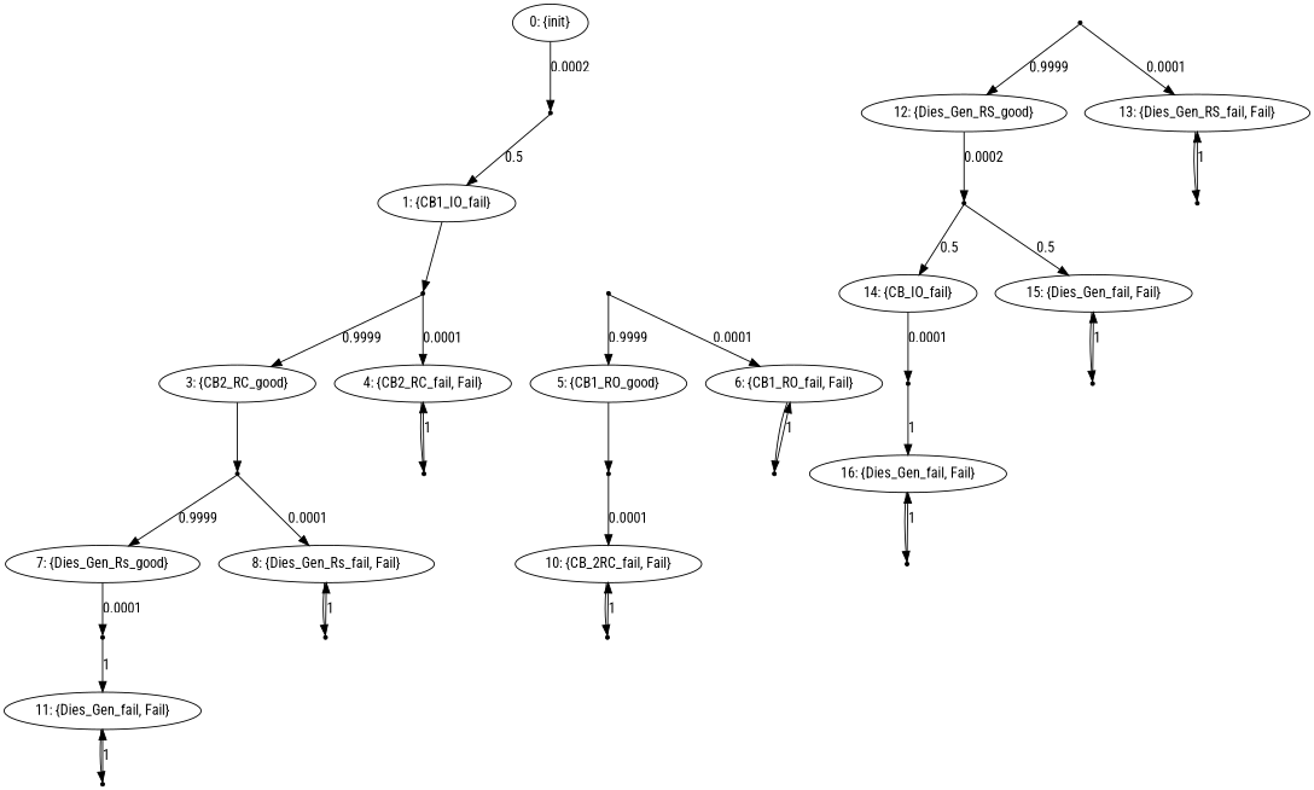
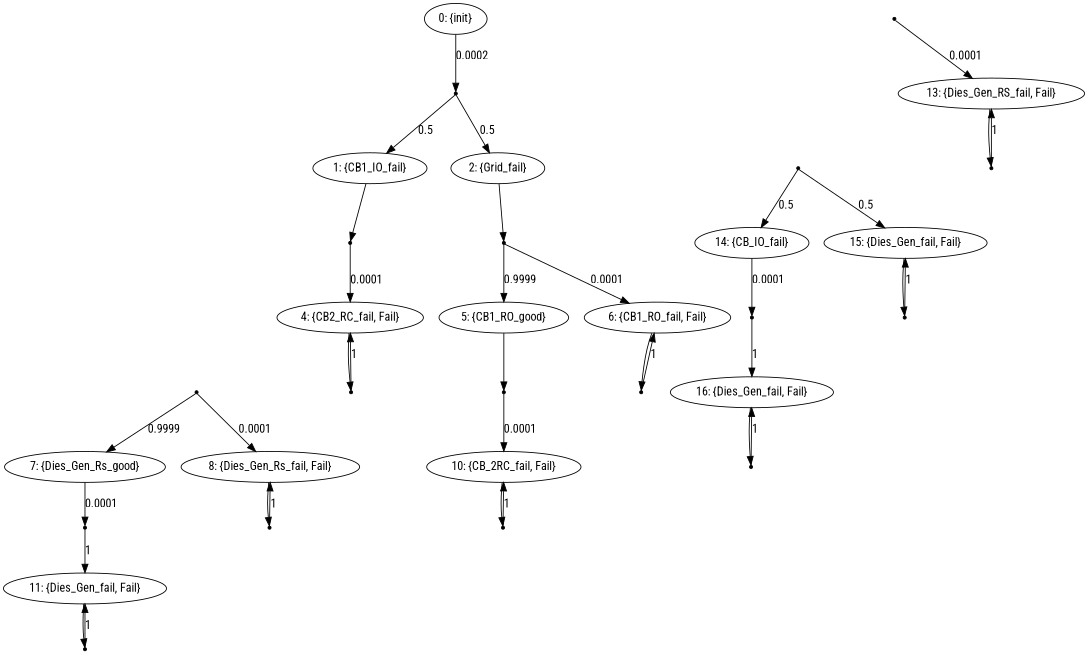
  digraph {
    fontname="Roboto Condensed"
    node [fontname="Roboto Condensed" shape=point]
    edge [fontname="Roboto Condensed"]
    n1 [label="0: {init}" shape=""]
    "0c0"
    n3 [label="1: {CB1_IO_fail}" shape=""]
+   n4 [label="2: {Grid_fail}" shape=""]
    "1c0"
-   n6 [label="3: {CB2_RC_good}" shape=""]
    n7 [label="4: {CB2_RC_fail, Fail}" shape=""]
    "2c0"
    n9 [label="5: {CB1_RO_good}" shape=""]
    n10 [label="6: {CB1_RO_fail, Fail}" shape=""]
    "3c0"
    n12 [label="7: {Dies_Gen_Rs_good}" shape=""]
    n13 [label="8: {Dies_Gen_Rs_fail, Fail}" shape=""]
    "4c0"
    "5c0"
    n16 [label="10: {CB_2RC_fail, Fail}" shape=""]
    "6c0"
    "7c0"
    n19 [label="11: {Dies_Gen_fail, Fail}" shape=""]
    "8c0"
    "9c0"
-   n22 [label="12: {Dies_Gen_RS_good}" shape=""]
    n23 [label="13: {Dies_Gen_RS_fail, Fail}" shape=""]
    "10c0"
    "11c0"
    "12c0"
    n27 [label="14: {CB_IO_fail}" shape=""]
    n28 [label="15: {Dies_Gen_fail, Fail}" shape=""]
    "13c0"
    "14c0"
    n31 [label="16: {Dies_Gen_fail, Fail}" shape=""]
    "15c0"
    "16c0"
    n1 -> "0c0" [label=0.0002]
    "0c0" -> n3 [label=0.5]
+   "0c0" -> n4 [label=0.5]
    n3 -> "1c0"
-   "1c0" -> n6 [label=0.9999]
+   n4 -> "2c0"
    "1c0" -> n7 [label=0.0001]
-   n6 -> "3c0"
    n7 -> "4c0"
    "2c0" -> n9 [label=0.9999]
    "2c0" -> n10 [label=0.0001]
    n9 -> "5c0"
    n10 -> "6c0"
    "3c0" -> n12 [label=0.9999]
    "3c0" -> n13 [label=0.0001]
    n12 -> "7c0" [label=0.0001]
    n13 -> "8c0"
    "4c0" -> n7 [label=1]
    "5c0" -> n16 [label=0.0001]
    n16 -> "10c0"
    "6c0" -> n10 [label=1]
    "7c0" -> n19 [label=1]
    n19 -> "11c0"
    "8c0" -> n13 [label=1]
-   "9c0" -> n22 [label=0.9999]
    "9c0" -> n23 [label=0.0001]
-   n22 -> "12c0" [label=0.0002]
    n23 -> "13c0"
    "10c0" -> n16 [label=1]
    "11c0" -> n19 [label=1]
    "12c0" -> n27 [label=0.5]
    "12c0" -> n28 [label=0.5]
    n27 -> "14c0" [label=0.0001]
    n28 -> "15c0"
    "13c0" -> n23 [label=1]
    "14c0" -> n31 [label=1]
    n31 -> "16c0"
    "15c0" -> n28 [label=1]
    "16c0" -> n31 [label=1]
  }
